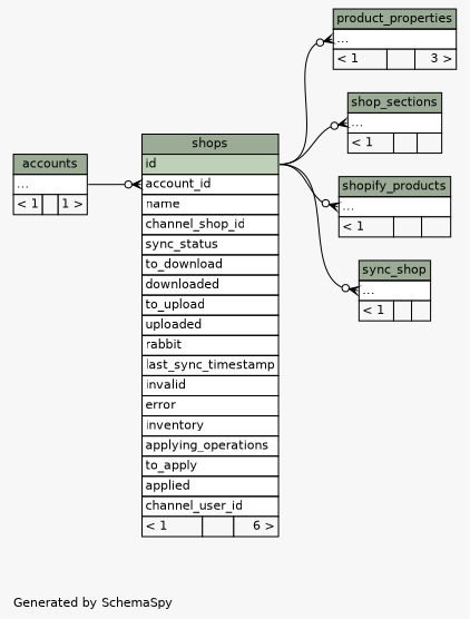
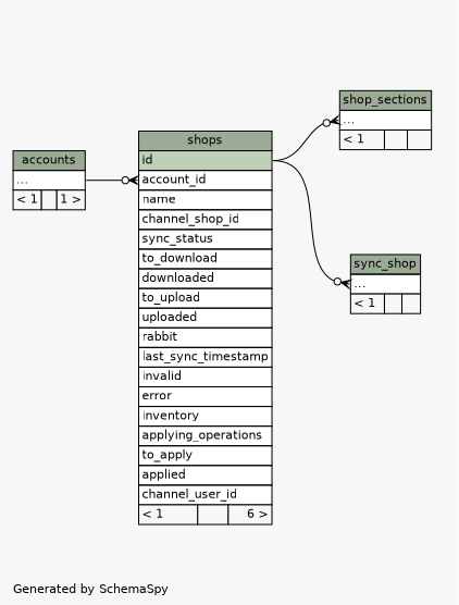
  digraph {
    bgcolor="#f7f7f7"
    fontname=Helvetica
    fontsize=11
    label="\nGenerated by SchemaSpy"
    labeljust=l
    nodesep=0.18
    rankdir=RL
    ranksep=0.46
    node [fontname=Helvetica fontsize=11 shape=plaintext]
    edge [arrowhead=none arrowsize=0.8 arrowtail=crowodot dir=back headport="id:e" tailport="elipses:w"]
    n1 [label=<     <TABLE BORDER="0" CELLBORDER="1" CELLSPACING="0" BGCOLOR="#ffffff">       <TR><TD COLSPAN="3" BGCOLOR="#9bab96" ALIGN="CENTER">shops</TD></TR>       <TR><TD PORT="id" COLSPAN="3" BGCOLOR="#bed1b8" ALIGN="LEFT">id</TD></TR>       <TR><TD PORT="account_id" COLSPAN="3" ALIGN="LEFT">account_id</TD></TR>       <TR><TD PORT="name" COLSPAN="3" ALIGN="LEFT">name</TD></TR>       <TR><TD PORT="channel_shop_id" COLSPAN="3" ALIGN="LEFT">channel_shop_id</TD></TR>       <TR><TD PORT="sync_status" COLSPAN="3" ALIGN="LEFT">sync_status</TD></TR>       <TR><TD PORT="to_download" COLSPAN="3" ALIGN="LEFT">to_download</TD></TR>       <TR><TD PORT="downloaded" COLSPAN="3" ALIGN="LEFT">downloaded</TD></TR>       <TR><TD PORT="to_upload" COLSPAN="3" ALIGN="LEFT">to_upload</TD></TR>       <TR><TD PORT="uploaded" COLSPAN="3" ALIGN="LEFT">uploaded</TD></TR>       <TR><TD PORT="rabbit" COLSPAN="3" ALIGN="LEFT">rabbit</TD></TR>       <TR><TD PORT="last_sync_timestamp" COLSPAN="3" ALIGN="LEFT">last_sync_timestamp</TD></TR>       <TR><TD PORT="invalid" COLSPAN="3" ALIGN="LEFT">invalid</TD></TR>       <TR><TD PORT="error" COLSPAN="3" ALIGN="LEFT">error</TD></TR>       <TR><TD PORT="inventory" COLSPAN="3" ALIGN="LEFT">inventory</TD></TR>       <TR><TD PORT="applying_operations" COLSPAN="3" ALIGN="LEFT">applying_operations</TD></TR>       <TR><TD PORT="to_apply" COLSPAN="3" ALIGN="LEFT">to_apply</TD></TR>       <TR><TD PORT="applied" COLSPAN="3" ALIGN="LEFT">applied</TD></TR>       <TR><TD PORT="channel_user_id" COLSPAN="3" ALIGN="LEFT">channel_user_id</TD></TR>       <TR><TD ALIGN="LEFT" BGCOLOR="#f7f7f7">&lt; 1</TD><TD ALIGN="RIGHT" BGCOLOR="#f7f7f7">  </TD><TD ALIGN="RIGHT" BGCOLOR="#f7f7f7">6 &gt;</TD></TR>     </TABLE>>]
    n2 [label=<     <TABLE BORDER="0" CELLBORDER="1" CELLSPACING="0" BGCOLOR="#ffffff">       <TR><TD COLSPAN="3" BGCOLOR="#9bab96" ALIGN="CENTER">accounts</TD></TR>       <TR><TD PORT="elipses" COLSPAN="3" ALIGN="LEFT">...</TD></TR>       <TR><TD ALIGN="LEFT" BGCOLOR="#f7f7f7">&lt; 1</TD><TD ALIGN="RIGHT" BGCOLOR="#f7f7f7">  </TD><TD ALIGN="RIGHT" BGCOLOR="#f7f7f7">1 &gt;</TD></TR>     </TABLE>>]
-   n3 [label=<     <TABLE BORDER="0" CELLBORDER="1" CELLSPACING="0" BGCOLOR="#ffffff">       <TR><TD COLSPAN="3" BGCOLOR="#9bab96" ALIGN="CENTER">product_properties</TD></TR>       <TR><TD PORT="elipses" COLSPAN="3" ALIGN="LEFT">...</TD></TR>       <TR><TD ALIGN="LEFT" BGCOLOR="#f7f7f7">&lt; 1</TD><TD ALIGN="RIGHT" BGCOLOR="#f7f7f7">  </TD><TD ALIGN="RIGHT" BGCOLOR="#f7f7f7">3 &gt;</TD></TR>     </TABLE>>]
    n4 [label=<     <TABLE BORDER="0" CELLBORDER="1" CELLSPACING="0" BGCOLOR="#ffffff">       <TR><TD COLSPAN="3" BGCOLOR="#9bab96" ALIGN="CENTER">shop_sections</TD></TR>       <TR><TD PORT="elipses" COLSPAN="3" ALIGN="LEFT">...</TD></TR>       <TR><TD ALIGN="LEFT" BGCOLOR="#f7f7f7">&lt; 1</TD><TD ALIGN="RIGHT" BGCOLOR="#f7f7f7">  </TD><TD ALIGN="RIGHT" BGCOLOR="#f7f7f7">  </TD></TR>     </TABLE>>]
-   n5 [label=<     <TABLE BORDER="0" CELLBORDER="1" CELLSPACING="0" BGCOLOR="#ffffff">       <TR><TD COLSPAN="3" BGCOLOR="#9bab96" ALIGN="CENTER">shopify_products</TD></TR>       <TR><TD PORT="elipses" COLSPAN="3" ALIGN="LEFT">...</TD></TR>       <TR><TD ALIGN="LEFT" BGCOLOR="#f7f7f7">&lt; 1</TD><TD ALIGN="RIGHT" BGCOLOR="#f7f7f7">  </TD><TD ALIGN="RIGHT" BGCOLOR="#f7f7f7">  </TD></TR>     </TABLE>>]
    n6 [label=<     <TABLE BORDER="0" CELLBORDER="1" CELLSPACING="0" BGCOLOR="#ffffff">       <TR><TD COLSPAN="3" BGCOLOR="#9bab96" ALIGN="CENTER">sync_shop</TD></TR>       <TR><TD PORT="elipses" COLSPAN="3" ALIGN="LEFT">...</TD></TR>       <TR><TD ALIGN="LEFT" BGCOLOR="#f7f7f7">&lt; 1</TD><TD ALIGN="RIGHT" BGCOLOR="#f7f7f7">  </TD><TD ALIGN="RIGHT" BGCOLOR="#f7f7f7">  </TD></TR>     </TABLE>>]
    n1 -> n2 [headport="elipses:e" tailport="account_id:w"]
-   n3 -> n1
    n4 -> n1
-   n5 -> n1
    n6 -> n1
  }
